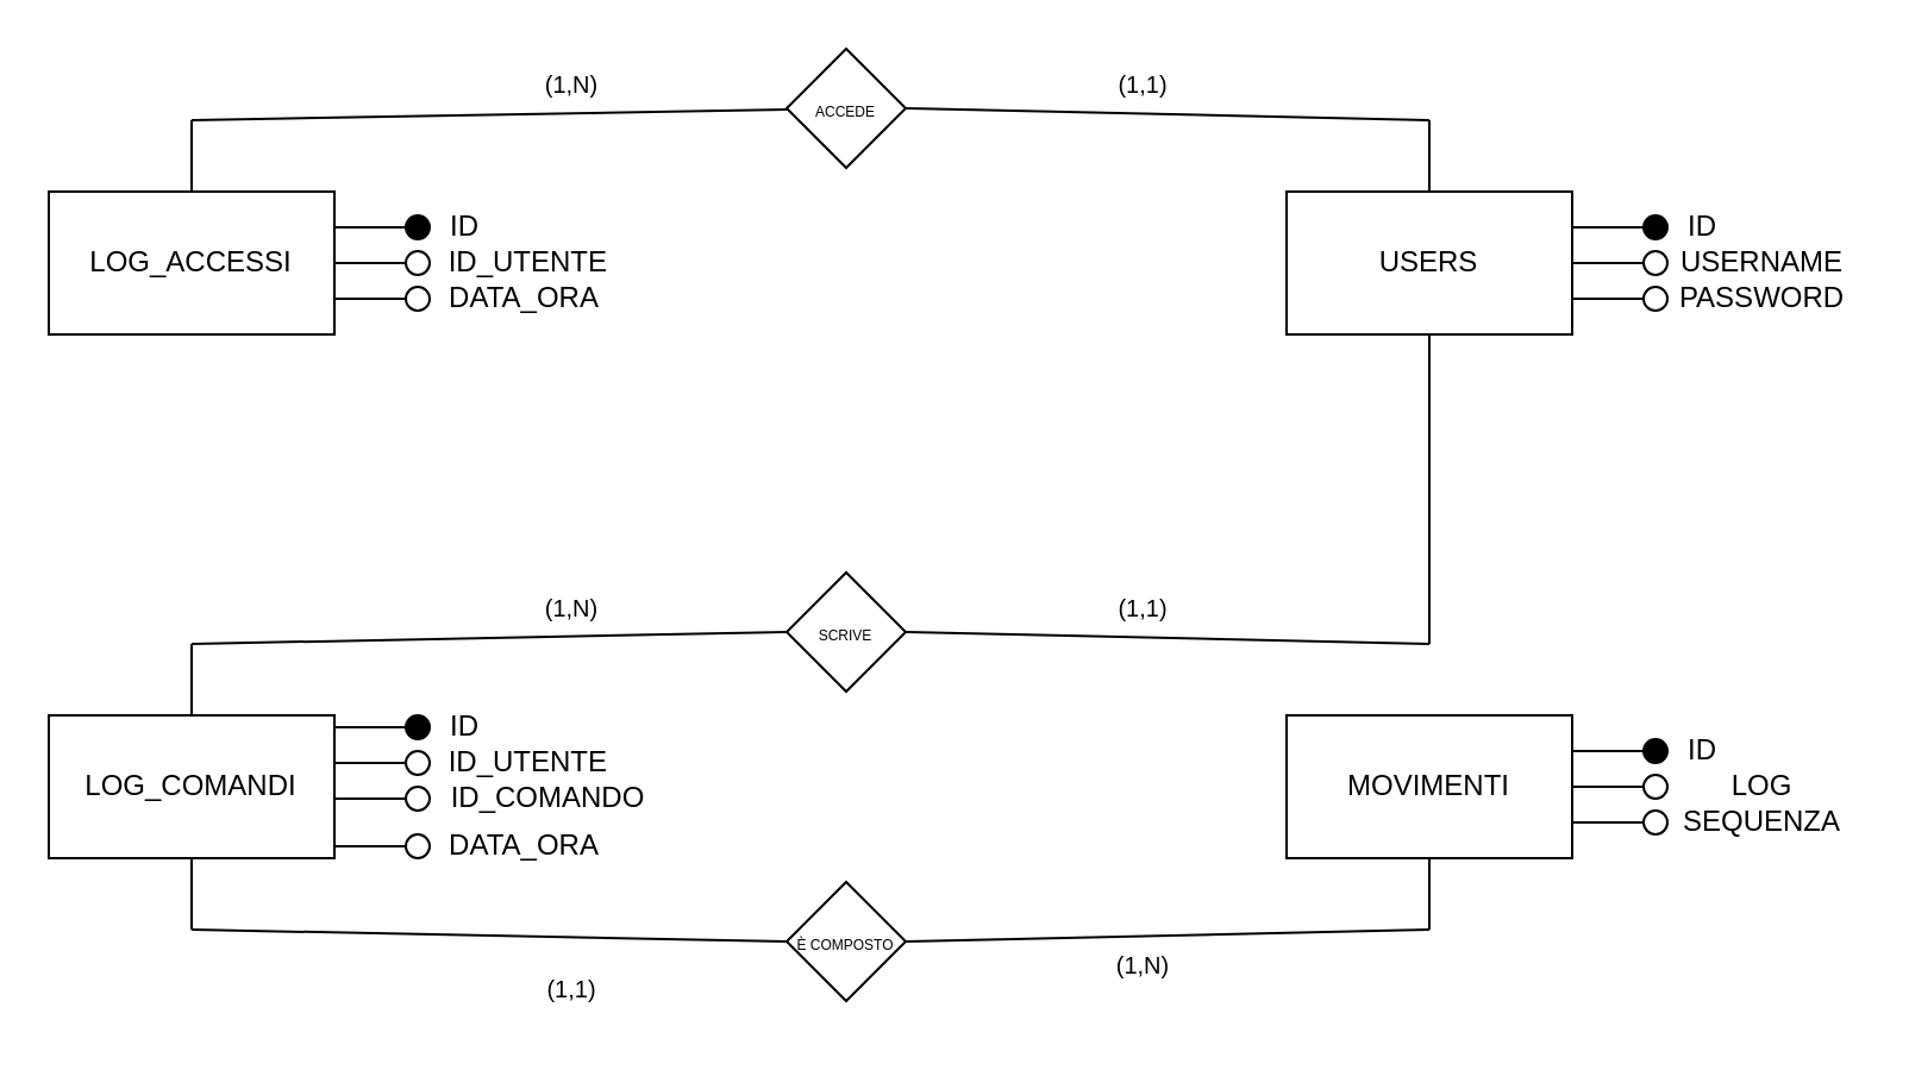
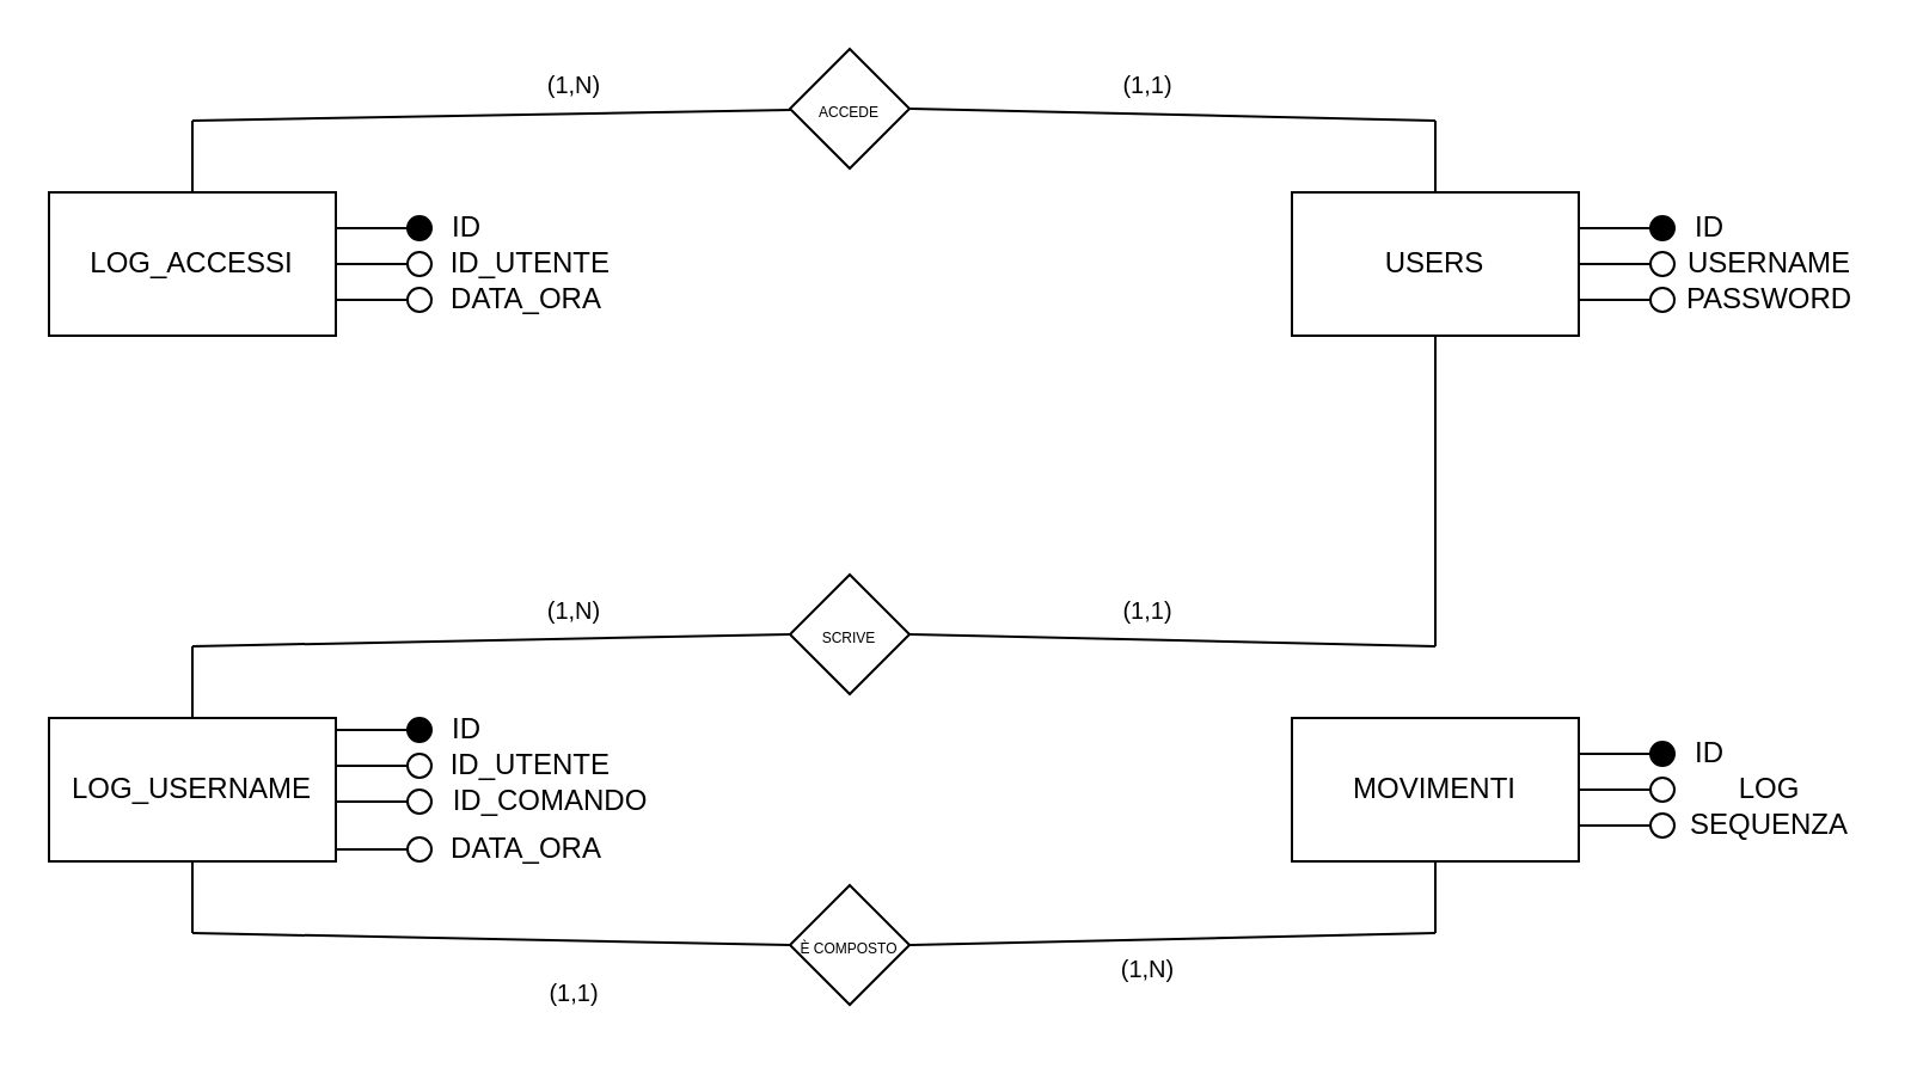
  <mxCell id="0" />
  <mxCell id="1" parent="0" />
  <mxCell id="2" value="MOVIMENTI" style="rounded=0;whiteSpace=wrap;html=1;" vertex="1" parent="1"><mxGeometry x="540" y="300" width="120" height="60" as="geometry" /></mxCell>
  <mxCell id="3" value="" style="endArrow=none;html=1;rounded=0;exitX=1;exitY=0.75;exitDx=0;exitDy=0;" edge="1" parent="1" source="2"><mxGeometry width="50" height="50" relative="1" as="geometry"><mxPoint x="520" y="430" as="sourcePoint" /><mxPoint x="690" y="345" as="targetPoint" /></mxGeometry></mxCell>
  <mxCell id="4" value="" style="ellipse;whiteSpace=wrap;html=1;aspect=fixed;" vertex="1" parent="1"><mxGeometry x="690" y="340" width="10" height="10" as="geometry" /></mxCell>
  <mxCell id="5" value="" style="endArrow=none;html=1;rounded=0;exitX=1;exitY=0.5;exitDx=0;exitDy=0;" edge="1" parent="1" source="2"><mxGeometry width="50" height="50" relative="1" as="geometry"><mxPoint x="670" y="355" as="sourcePoint" /><mxPoint x="690" y="330" as="targetPoint" /></mxGeometry></mxCell>
  <mxCell id="6" value="" style="ellipse;whiteSpace=wrap;html=1;aspect=fixed;" vertex="1" parent="1"><mxGeometry x="690" y="325" width="10" height="10" as="geometry" /></mxCell>
  <mxCell id="7" value="" style="endArrow=none;html=1;rounded=0;exitX=1;exitY=0.25;exitDx=0;exitDy=0;" edge="1" parent="1" source="2"><mxGeometry width="50" height="50" relative="1" as="geometry"><mxPoint x="670" y="340" as="sourcePoint" /><mxPoint x="690" y="315" as="targetPoint" /></mxGeometry></mxCell>
  <mxCell id="8" value="" style="ellipse;whiteSpace=wrap;html=1;aspect=fixed;fillColor=#000000;" vertex="1" parent="1"><mxGeometry x="690" y="310" width="10" height="10" as="geometry" /></mxCell>
  <mxCell id="9" value="ID" style="text;html=1;strokeColor=none;fillColor=none;align=center;verticalAlign=middle;whiteSpace=wrap;rounded=0;" vertex="1" parent="1"><mxGeometry x="700" y="310" width="30" height="10" as="geometry" /></mxCell>
  <mxCell id="10" value="LOG" style="text;html=1;strokeColor=none;fillColor=none;align=center;verticalAlign=middle;whiteSpace=wrap;rounded=0;" vertex="1" parent="1"><mxGeometry x="700" y="325" width="80" height="10" as="geometry" /></mxCell>
  <mxCell id="11" value="SEQUENZA" style="text;html=1;strokeColor=none;fillColor=none;align=center;verticalAlign=middle;whiteSpace=wrap;rounded=0;" vertex="1" parent="1"><mxGeometry x="700" y="340" width="80" height="10" as="geometry" /></mxCell>
  <mxCell id="12" value="USERS" style="rounded=0;whiteSpace=wrap;html=1;" vertex="1" parent="1"><mxGeometry x="540" y="80" width="120" height="60" as="geometry" /></mxCell>
  <mxCell id="13" value="" style="endArrow=none;html=1;rounded=0;exitX=1;exitY=0.75;exitDx=0;exitDy=0;" edge="1" parent="1" source="12"><mxGeometry width="50" height="50" relative="1" as="geometry"><mxPoint x="520" y="210" as="sourcePoint" /><mxPoint x="690" y="125" as="targetPoint" /></mxGeometry></mxCell>
  <mxCell id="14" value="" style="ellipse;whiteSpace=wrap;html=1;aspect=fixed;" vertex="1" parent="1"><mxGeometry x="690" y="120" width="10" height="10" as="geometry" /></mxCell>
  <mxCell id="15" value="" style="endArrow=none;html=1;rounded=0;exitX=1;exitY=0.5;exitDx=0;exitDy=0;" edge="1" parent="1" source="12"><mxGeometry width="50" height="50" relative="1" as="geometry"><mxPoint x="670" y="135" as="sourcePoint" /><mxPoint x="690" y="110" as="targetPoint" /></mxGeometry></mxCell>
  <mxCell id="16" value="" style="ellipse;whiteSpace=wrap;html=1;aspect=fixed;" vertex="1" parent="1"><mxGeometry x="690" y="105" width="10" height="10" as="geometry" /></mxCell>
  <mxCell id="17" value="" style="endArrow=none;html=1;rounded=0;exitX=1;exitY=0.25;exitDx=0;exitDy=0;" edge="1" parent="1" source="12"><mxGeometry width="50" height="50" relative="1" as="geometry"><mxPoint x="670" y="120" as="sourcePoint" /><mxPoint x="690" y="95" as="targetPoint" /></mxGeometry></mxCell>
  <mxCell id="18" value="" style="ellipse;whiteSpace=wrap;html=1;aspect=fixed;fillColor=#000000;" vertex="1" parent="1"><mxGeometry x="690" y="90" width="10" height="10" as="geometry" /></mxCell>
  <mxCell id="19" value="ID" style="text;html=1;strokeColor=none;fillColor=none;align=center;verticalAlign=middle;whiteSpace=wrap;rounded=0;" vertex="1" parent="1"><mxGeometry x="700" y="90" width="30" height="10" as="geometry" /></mxCell>
  <mxCell id="20" value="USERNAME" style="text;html=1;strokeColor=none;fillColor=none;align=center;verticalAlign=middle;whiteSpace=wrap;rounded=0;" vertex="1" parent="1"><mxGeometry x="700" y="105" width="80" height="10" as="geometry" /></mxCell>
  <mxCell id="21" value="PASSWORD" style="text;html=1;strokeColor=none;fillColor=none;align=center;verticalAlign=middle;whiteSpace=wrap;rounded=0;" vertex="1" parent="1"><mxGeometry x="700" y="120" width="80" height="10" as="geometry" /></mxCell>
- <mxCell id="22" value="LOG_COMANDI" style="rounded=0;whiteSpace=wrap;html=1;" vertex="1" parent="1"><mxGeometry x="20" y="300" width="120" height="60" as="geometry" /></mxCell>
+ <mxCell id="22" value="LOG_USERNAME" style="rounded=0;whiteSpace=wrap;html=1;" vertex="1" parent="1"><mxGeometry x="20" y="300" width="120" height="60" as="geometry" /></mxCell>
  <mxCell id="23" value="" style="endArrow=none;html=1;rounded=0;exitX=1;exitY=0.75;exitDx=0;exitDy=0;entryX=0;entryY=0.5;entryDx=0;entryDy=0;" edge="1" parent="1" target="24"><mxGeometry width="50" height="50" relative="1" as="geometry"><mxPoint x="140" y="335" as="sourcePoint" /><mxPoint x="160" y="335" as="targetPoint" /></mxGeometry></mxCell>
  <mxCell id="24" value="" style="ellipse;whiteSpace=wrap;html=1;aspect=fixed;" vertex="1" parent="1"><mxGeometry x="170" y="330" width="10" height="10" as="geometry" /></mxCell>
  <mxCell id="25" value="" style="endArrow=none;html=1;rounded=0;exitX=1;exitY=0.5;exitDx=0;exitDy=0;entryX=0;entryY=0.5;entryDx=0;entryDy=0;" edge="1" parent="1" target="26"><mxGeometry width="50" height="50" relative="1" as="geometry"><mxPoint x="140" y="320" as="sourcePoint" /><mxPoint x="160" y="320" as="targetPoint" /></mxGeometry></mxCell>
  <mxCell id="26" value="" style="ellipse;whiteSpace=wrap;html=1;aspect=fixed;" vertex="1" parent="1"><mxGeometry x="170" y="315" width="10" height="10" as="geometry" /></mxCell>
  <mxCell id="27" value="" style="endArrow=none;html=1;rounded=0;exitX=1;exitY=0.25;exitDx=0;exitDy=0;" edge="1" parent="1"><mxGeometry width="50" height="50" relative="1" as="geometry"><mxPoint x="140" y="305" as="sourcePoint" /><mxPoint x="170" y="305" as="targetPoint" /></mxGeometry></mxCell>
  <mxCell id="28" value="" style="ellipse;whiteSpace=wrap;html=1;aspect=fixed;fillColor=#000000;" vertex="1" parent="1"><mxGeometry x="170" y="300" width="10" height="10" as="geometry" /></mxCell>
  <mxCell id="29" value="ID" style="text;html=1;strokeColor=none;fillColor=none;align=center;verticalAlign=middle;whiteSpace=wrap;rounded=0;" vertex="1" parent="1"><mxGeometry x="180" y="300" width="30" height="10" as="geometry" /></mxCell>
  <mxCell id="30" value="&amp;nbsp;ID_UTENTE" style="text;html=1;strokeColor=none;fillColor=none;align=center;verticalAlign=middle;whiteSpace=wrap;rounded=0;" vertex="1" parent="1"><mxGeometry x="180" y="315" width="80" height="10" as="geometry" /></mxCell>
  <mxCell id="31" value="ID_COMANDO" style="text;html=1;strokeColor=none;fillColor=none;align=center;verticalAlign=middle;whiteSpace=wrap;rounded=0;" vertex="1" parent="1"><mxGeometry x="190" y="330" width="80" height="10" as="geometry" /></mxCell>
  <mxCell id="32" value="" style="endArrow=none;html=1;rounded=0;" edge="1" parent="1"><mxGeometry width="50" height="50" relative="1" as="geometry"><mxPoint x="140" y="355" as="sourcePoint" /><mxPoint x="170" y="355" as="targetPoint" /></mxGeometry></mxCell>
  <mxCell id="33" value="" style="ellipse;whiteSpace=wrap;html=1;aspect=fixed;" vertex="1" parent="1"><mxGeometry x="170" y="350" width="10" height="10" as="geometry" /></mxCell>
  <mxCell id="34" value="DATA_ORA" style="text;html=1;strokeColor=none;fillColor=none;align=center;verticalAlign=middle;whiteSpace=wrap;rounded=0;" vertex="1" parent="1"><mxGeometry x="180" y="350" width="80" height="10" as="geometry" /></mxCell>
  <mxCell id="35" value="LOG_ACCESSI" style="rounded=0;whiteSpace=wrap;html=1;" vertex="1" parent="1"><mxGeometry x="20" y="80" width="120" height="60" as="geometry" /></mxCell>
  <mxCell id="36" value="" style="endArrow=none;html=1;rounded=0;exitX=1;exitY=0.5;exitDx=0;exitDy=0;entryX=0;entryY=0.5;entryDx=0;entryDy=0;" edge="1" parent="1" target="37"><mxGeometry width="50" height="50" relative="1" as="geometry"><mxPoint x="140" y="110" as="sourcePoint" /><mxPoint x="160" y="110" as="targetPoint" /></mxGeometry></mxCell>
  <mxCell id="37" value="" style="ellipse;whiteSpace=wrap;html=1;aspect=fixed;" vertex="1" parent="1"><mxGeometry x="170" y="105" width="10" height="10" as="geometry" /></mxCell>
  <mxCell id="38" value="" style="endArrow=none;html=1;rounded=0;exitX=1;exitY=0.25;exitDx=0;exitDy=0;" edge="1" parent="1"><mxGeometry width="50" height="50" relative="1" as="geometry"><mxPoint x="140" y="95" as="sourcePoint" /><mxPoint x="170" y="95" as="targetPoint" /></mxGeometry></mxCell>
  <mxCell id="39" value="" style="ellipse;whiteSpace=wrap;html=1;aspect=fixed;fillColor=#000000;" vertex="1" parent="1"><mxGeometry x="170" y="90" width="10" height="10" as="geometry" /></mxCell>
  <mxCell id="40" value="ID" style="text;html=1;strokeColor=none;fillColor=none;align=center;verticalAlign=middle;whiteSpace=wrap;rounded=0;" vertex="1" parent="1"><mxGeometry x="180" y="90" width="30" height="10" as="geometry" /></mxCell>
  <mxCell id="41" value="&amp;nbsp;ID_UTENTE" style="text;html=1;strokeColor=none;fillColor=none;align=center;verticalAlign=middle;whiteSpace=wrap;rounded=0;" vertex="1" parent="1"><mxGeometry x="180" y="105" width="80" height="10" as="geometry" /></mxCell>
  <mxCell id="42" value="" style="endArrow=none;html=1;rounded=0;" edge="1" parent="1"><mxGeometry width="50" height="50" relative="1" as="geometry"><mxPoint x="140" y="125" as="sourcePoint" /><mxPoint x="170" y="125" as="targetPoint" /></mxGeometry></mxCell>
  <mxCell id="43" value="" style="ellipse;whiteSpace=wrap;html=1;aspect=fixed;" vertex="1" parent="1"><mxGeometry x="170" y="120" width="10" height="10" as="geometry" /></mxCell>
  <mxCell id="44" value="DATA_ORA" style="text;html=1;strokeColor=none;fillColor=none;align=center;verticalAlign=middle;whiteSpace=wrap;rounded=0;" vertex="1" parent="1"><mxGeometry x="180" y="120" width="80" height="10" as="geometry" /></mxCell>
  <mxCell id="45" value="&lt;font style=&quot;font-size: 6px&quot;&gt;ACCEDE&lt;/font&gt;" style="rhombus;whiteSpace=wrap;html=1;fillColor=#FFFFFF;" vertex="1" parent="1"><mxGeometry x="330" y="20" width="50" height="50" as="geometry" /></mxCell>
  <mxCell id="46" value="&lt;font style=&quot;font-size: 6px&quot;&gt;È COMPOSTO&lt;br&gt;&lt;/font&gt;" style="rhombus;whiteSpace=wrap;html=1;fillColor=#FFFFFF;" vertex="1" parent="1"><mxGeometry x="330" y="370" width="50" height="50" as="geometry" /></mxCell>
  <mxCell id="47" value="&lt;font style=&quot;font-size: 6px&quot;&gt;SCRIVE&lt;br&gt;&lt;/font&gt;" style="rhombus;whiteSpace=wrap;html=1;fillColor=#FFFFFF;" vertex="1" parent="1"><mxGeometry x="330" y="240" width="50" height="50" as="geometry" /></mxCell>
  <mxCell id="48" value="" style="endArrow=none;html=1;rounded=0;exitX=1;exitY=0.5;exitDx=0;exitDy=0;strokeColor=default;" edge="1" parent="1" source="45"><mxGeometry width="50" height="50" relative="1" as="geometry"><mxPoint x="300" y="260" as="sourcePoint" /><mxPoint x="600" y="50" as="targetPoint" /></mxGeometry></mxCell>
  <mxCell id="49" value="" style="endArrow=none;html=1;rounded=0;fontSize=6;strokeColor=default;entryX=0.5;entryY=0;entryDx=0;entryDy=0;" edge="1" parent="1" target="12"><mxGeometry width="50" height="50" relative="1" as="geometry"><mxPoint x="600" y="50" as="sourcePoint" /><mxPoint x="350" y="130" as="targetPoint" /></mxGeometry></mxCell>
  <mxCell id="50" value="" style="endArrow=none;html=1;rounded=0;fontSize=6;strokeColor=default;exitX=0.5;exitY=0;exitDx=0;exitDy=0;" edge="1" parent="1" source="35"><mxGeometry width="50" height="50" relative="1" as="geometry"><mxPoint x="300" y="180" as="sourcePoint" /><mxPoint x="80" y="50" as="targetPoint" /></mxGeometry></mxCell>
  <mxCell id="51" value="" style="endArrow=none;html=1;rounded=0;fontSize=6;strokeColor=default;" edge="1" parent="1" target="45"><mxGeometry width="50" height="50" relative="1" as="geometry"><mxPoint x="80" y="50" as="sourcePoint" /><mxPoint x="350" y="130" as="targetPoint" /></mxGeometry></mxCell>
  <mxCell id="52" value="" style="endArrow=none;html=1;rounded=0;fontSize=6;strokeColor=default;exitX=0.5;exitY=0;exitDx=0;exitDy=0;" edge="1" parent="1" source="22"><mxGeometry width="50" height="50" relative="1" as="geometry"><mxPoint x="290" y="260" as="sourcePoint" /><mxPoint x="80" y="270" as="targetPoint" /></mxGeometry></mxCell>
  <mxCell id="53" value="" style="endArrow=none;html=1;rounded=0;fontSize=6;strokeColor=default;entryX=0;entryY=0.5;entryDx=0;entryDy=0;" edge="1" parent="1" target="47"><mxGeometry width="50" height="50" relative="1" as="geometry"><mxPoint x="80" y="270" as="sourcePoint" /><mxPoint x="340" y="210" as="targetPoint" /></mxGeometry></mxCell>
  <mxCell id="54" value="" style="endArrow=none;html=1;rounded=0;fontSize=6;strokeColor=default;exitX=0.5;exitY=1;exitDx=0;exitDy=0;" edge="1" parent="1" source="12"><mxGeometry width="50" height="50" relative="1" as="geometry"><mxPoint x="290" y="260" as="sourcePoint" /><mxPoint x="600" y="270" as="targetPoint" /></mxGeometry></mxCell>
  <mxCell id="55" value="" style="endArrow=none;html=1;rounded=0;fontSize=6;strokeColor=default;exitX=1;exitY=0.5;exitDx=0;exitDy=0;" edge="1" parent="1" source="47"><mxGeometry width="50" height="50" relative="1" as="geometry"><mxPoint x="290" y="260" as="sourcePoint" /><mxPoint x="600" y="270" as="targetPoint" /></mxGeometry></mxCell>
  <mxCell id="56" value="" style="endArrow=none;html=1;rounded=0;fontSize=6;strokeColor=default;entryX=0.5;entryY=1;entryDx=0;entryDy=0;" edge="1" parent="1" target="2"><mxGeometry width="50" height="50" relative="1" as="geometry"><mxPoint x="600" y="390" as="sourcePoint" /><mxPoint x="390" y="340" as="targetPoint" /></mxGeometry></mxCell>
  <mxCell id="57" value="" style="endArrow=none;html=1;rounded=0;fontSize=6;strokeColor=default;exitX=1;exitY=0.5;exitDx=0;exitDy=0;" edge="1" parent="1" source="46"><mxGeometry width="50" height="50" relative="1" as="geometry"><mxPoint x="340" y="390" as="sourcePoint" /><mxPoint x="600" y="390" as="targetPoint" /></mxGeometry></mxCell>
  <mxCell id="58" value="" style="endArrow=none;html=1;rounded=0;fontSize=6;strokeColor=default;exitX=0.5;exitY=1;exitDx=0;exitDy=0;" edge="1" parent="1" source="22"><mxGeometry width="50" height="50" relative="1" as="geometry"><mxPoint x="340" y="390" as="sourcePoint" /><mxPoint x="80" y="390" as="targetPoint" /></mxGeometry></mxCell>
  <mxCell id="59" value="" style="endArrow=none;html=1;rounded=0;fontSize=6;strokeColor=default;entryX=0;entryY=0.5;entryDx=0;entryDy=0;" edge="1" parent="1" target="46"><mxGeometry width="50" height="50" relative="1" as="geometry"><mxPoint x="80" y="390" as="sourcePoint" /><mxPoint x="390" y="340" as="targetPoint" /></mxGeometry></mxCell>
  <mxCell id="60" value="&lt;font style=&quot;font-size: 10px&quot;&gt;(1,1)&lt;/font&gt;" style="text;html=1;strokeColor=none;fillColor=none;align=center;verticalAlign=middle;whiteSpace=wrap;rounded=0;fontSize=6;" vertex="1" parent="1"><mxGeometry x="450" y="240" width="60" height="30" as="geometry" /></mxCell>
  <mxCell id="61" value="&lt;font style=&quot;font-size: 10px&quot;&gt;(1,N)&lt;/font&gt;" style="text;html=1;strokeColor=none;fillColor=none;align=center;verticalAlign=middle;whiteSpace=wrap;rounded=0;fontSize=6;" vertex="1" parent="1"><mxGeometry x="210" y="240" width="60" height="30" as="geometry" /></mxCell>
  <mxCell id="62" value="&lt;font style=&quot;font-size: 10px&quot;&gt;(1,N)&lt;/font&gt;" style="text;html=1;strokeColor=none;fillColor=none;align=center;verticalAlign=middle;whiteSpace=wrap;rounded=0;fontSize=6;" vertex="1" parent="1"><mxGeometry x="450" y="390" width="60" height="30" as="geometry" /></mxCell>
  <mxCell id="63" value="&lt;font style=&quot;font-size: 10px&quot;&gt;(1,1)&lt;/font&gt;" style="text;html=1;strokeColor=none;fillColor=none;align=center;verticalAlign=middle;whiteSpace=wrap;rounded=0;fontSize=6;" vertex="1" parent="1"><mxGeometry x="210" y="400" width="60" height="30" as="geometry" /></mxCell>
  <mxCell id="64" value="&lt;font style=&quot;font-size: 10px&quot;&gt;(1,N)&lt;/font&gt;" style="text;html=1;strokeColor=none;fillColor=none;align=center;verticalAlign=middle;whiteSpace=wrap;rounded=0;fontSize=6;" vertex="1" parent="1"><mxGeometry x="210" y="20" width="60" height="30" as="geometry" /></mxCell>
  <mxCell id="65" value="&lt;font style=&quot;font-size: 10px&quot;&gt;(1,1)&lt;/font&gt;" style="text;html=1;strokeColor=none;fillColor=none;align=center;verticalAlign=middle;whiteSpace=wrap;rounded=0;fontSize=6;" vertex="1" parent="1"><mxGeometry x="450" y="20" width="60" height="30" as="geometry" /></mxCell>
